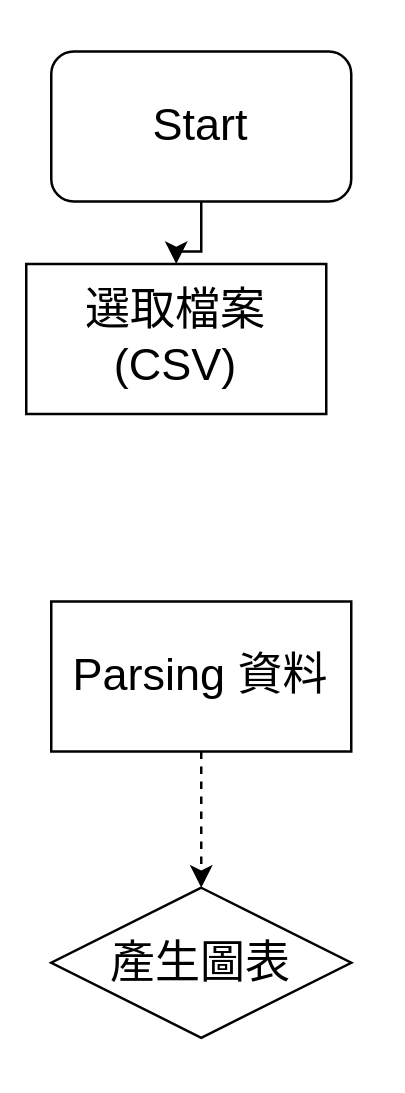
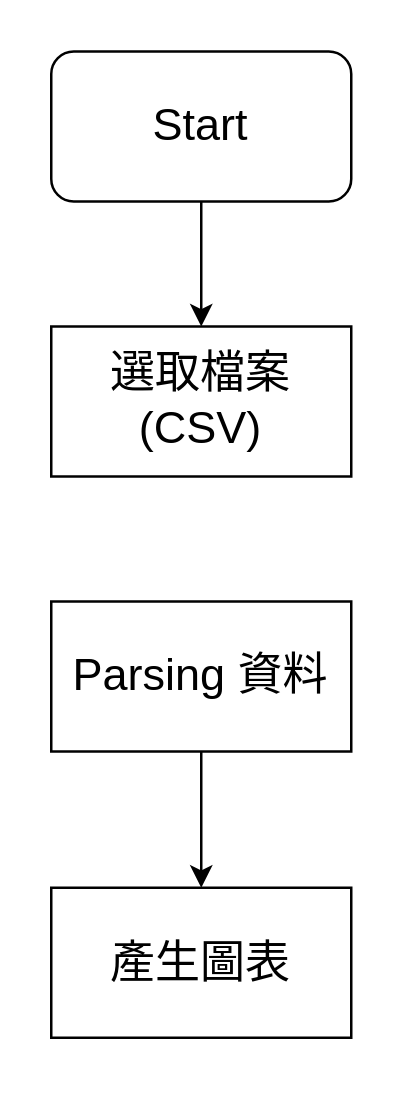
  <mxCell id="0" />
  <mxCell id="1" parent="0" />
  <mxCell id="2" style="edgeStyle=orthogonalEdgeStyle;rounded=0;orthogonalLoop=1;jettySize=auto;html=1;exitX=0.5;exitY=1;exitDx=0;exitDy=0;" edge="1" parent="1" source="3" target="4"><mxGeometry relative="1" as="geometry" /></mxCell>
  <mxCell id="3" value="&lt;font style=&quot;font-size: 18px;&quot;&gt;Start&lt;/font&gt;" style="rounded=1;whiteSpace=wrap;html=1;" vertex="1" parent="1"><mxGeometry x="20" y="20" width="120" height="60" as="geometry" /></mxCell>
- <mxCell id="4" value="&lt;span style=&quot;font-size: 18px;&quot;&gt;選取檔案(CSV)&lt;/span&gt;" style="rounded=0;whiteSpace=wrap;html=1;" vertex="1" parent="1"><mxGeometry x="10" y="105" width="120" height="60" as="geometry" /></mxCell>
- <mxCell id="5" style="edgeStyle=orthogonalEdgeStyle;rounded=0;orthogonalLoop=1;jettySize=auto;html=1;exitX=0.5;exitY=1;exitDx=0;exitDy=0;entryX=0.5;entryY=0;entryDx=0;entryDy=0;dashed=1;" edge="1" parent="1" source="6" target="7"><mxGeometry relative="1" as="geometry" /></mxCell>
+ <mxCell id="4" value="&lt;span style=&quot;font-size: 18px;&quot;&gt;選取檔案(CSV)&lt;/span&gt;" style="rounded=0;whiteSpace=wrap;html=1;" vertex="1" parent="1"><mxGeometry x="20" y="130" width="120" height="60" as="geometry" /></mxCell>
+ <mxCell id="5" style="edgeStyle=orthogonalEdgeStyle;rounded=0;orthogonalLoop=1;jettySize=auto;html=1;exitX=0.5;exitY=1;exitDx=0;exitDy=0;entryX=0.5;entryY=0;entryDx=0;entryDy=0;" edge="1" parent="1" source="6" target="7"><mxGeometry relative="1" as="geometry" /></mxCell>
  <mxCell id="6" value="&lt;span style=&quot;font-size: 18px;&quot;&gt;Parsing 資料&lt;/span&gt;" style="rounded=0;whiteSpace=wrap;html=1;" vertex="1" parent="1"><mxGeometry x="20" y="240" width="120" height="60" as="geometry" /></mxCell>
- <mxCell id="7" value="&lt;span style=&quot;font-size: 18px;&quot;&gt;產生圖表&lt;/span&gt;" style="rhombus;whiteSpace=wrap;html=1;" vertex="1" parent="1"><mxGeometry x="20" y="354.5" width="120" height="60" as="geometry" /></mxCell>
+ <mxCell id="7" value="&lt;span style=&quot;font-size: 18px;&quot;&gt;產生圖表&lt;/span&gt;" style="rounded=0;whiteSpace=wrap;html=1;" vertex="1" parent="1"><mxGeometry x="20" y="354.5" width="120" height="60" as="geometry" /></mxCell>
